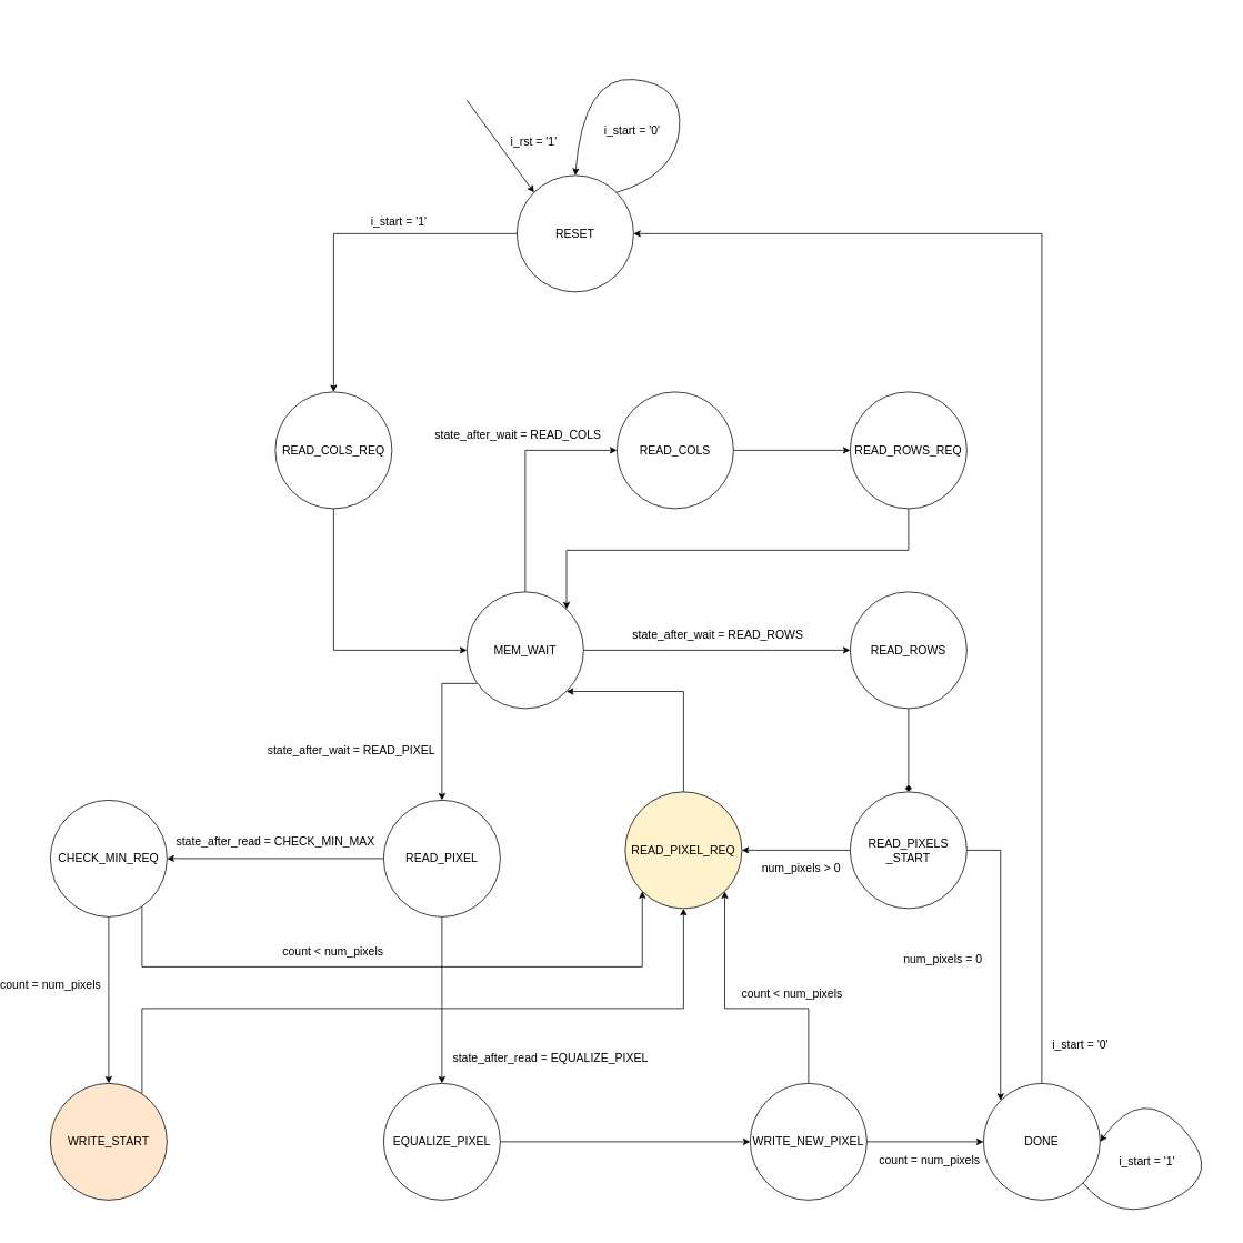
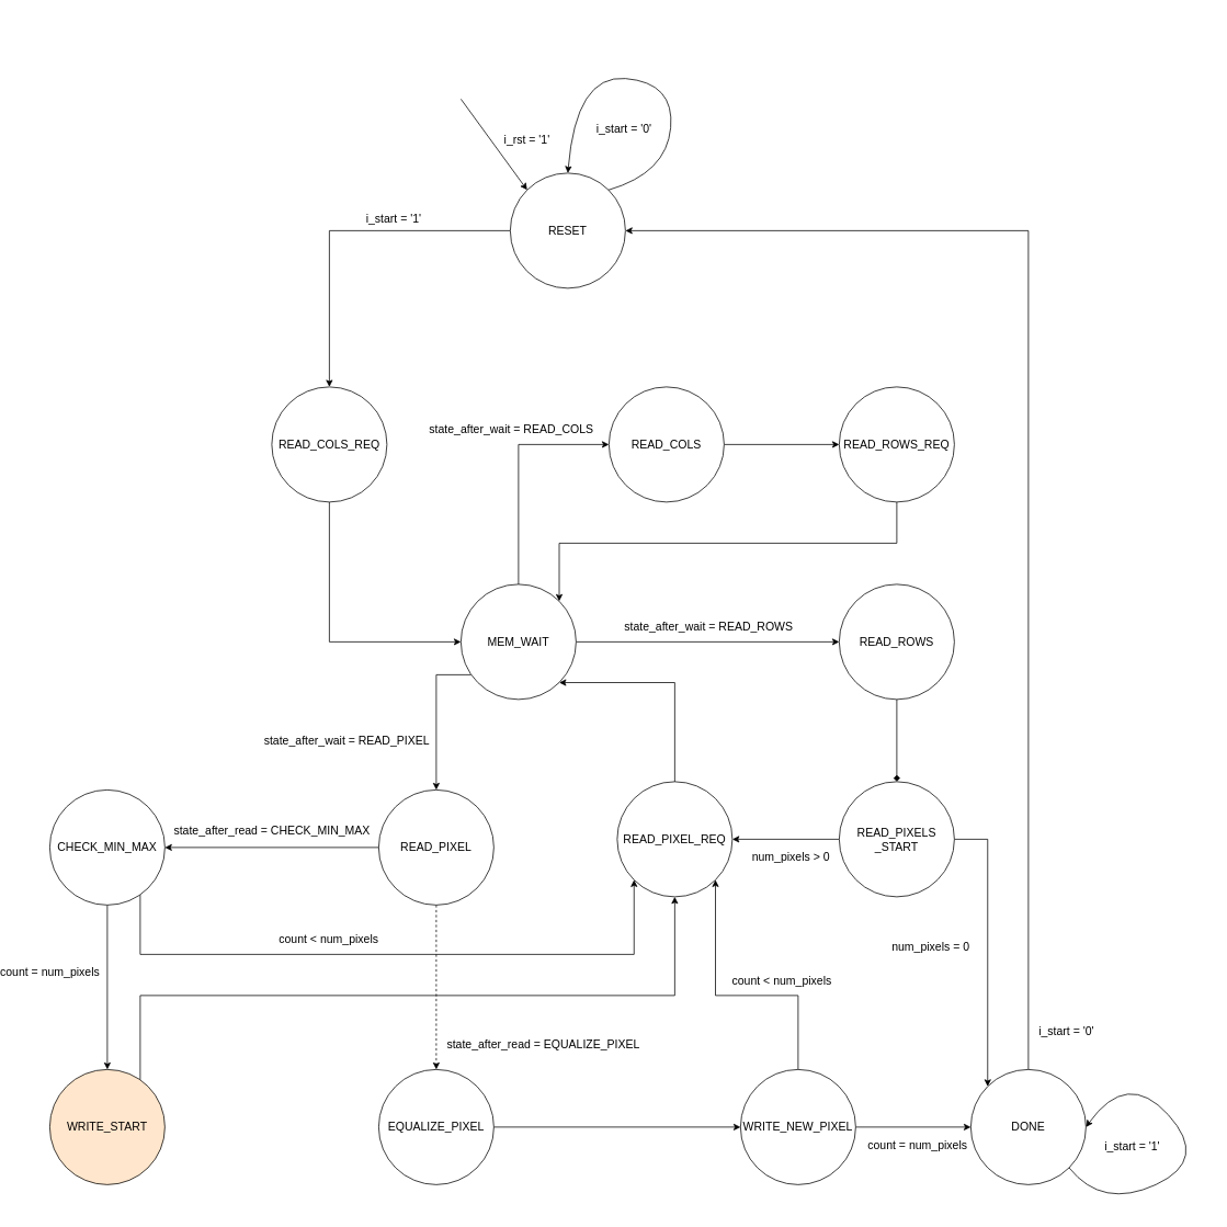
  <mxCell id="0" />
  <mxCell id="1" parent="0" />
  <mxCell id="2" style="edgeStyle=orthogonalEdgeStyle;rounded=0;orthogonalLoop=1;jettySize=auto;html=1;fontSize=14;" parent="1" source="3" target="5" edge="1"><mxGeometry relative="1" as="geometry" /></mxCell>
  <mxCell id="3" value="RESET" style="ellipse;whiteSpace=wrap;html=1;aspect=fixed;fontSize=14;" parent="1" vertex="1"><mxGeometry x="591" y="210" width="140" height="140" as="geometry" /></mxCell>
  <mxCell id="4" style="edgeStyle=orthogonalEdgeStyle;rounded=0;orthogonalLoop=1;jettySize=auto;html=1;entryX=0;entryY=0.5;entryDx=0;entryDy=0;fontSize=14;" parent="1" source="5" target="38" edge="1"><mxGeometry relative="1" as="geometry"><Array as="points"><mxPoint x="371" y="780" /></Array></mxGeometry></mxCell>
  <mxCell id="5" value="READ_COLS_REQ" style="ellipse;whiteSpace=wrap;html=1;aspect=fixed;fontSize=14;" parent="1" vertex="1"><mxGeometry x="301" y="470" width="140" height="140" as="geometry" /></mxCell>
  <mxCell id="6" style="edgeStyle=orthogonalEdgeStyle;rounded=0;orthogonalLoop=1;jettySize=auto;html=1;entryX=0;entryY=0.5;entryDx=0;entryDy=0;fontSize=14;" parent="1" source="7" target="9" edge="1"><mxGeometry relative="1" as="geometry" /></mxCell>
  <mxCell id="7" value="READ_COLS" style="ellipse;whiteSpace=wrap;html=1;aspect=fixed;fontSize=14;" parent="1" vertex="1"><mxGeometry x="711" y="470" width="140" height="140" as="geometry" /></mxCell>
  <mxCell id="8" style="edgeStyle=orthogonalEdgeStyle;rounded=0;orthogonalLoop=1;jettySize=auto;html=1;entryX=1;entryY=0;entryDx=0;entryDy=0;fontSize=14;" parent="1" source="9" target="38" edge="1"><mxGeometry relative="1" as="geometry"><Array as="points"><mxPoint x="1061" y="660" /><mxPoint x="651" y="660" /></Array></mxGeometry></mxCell>
  <mxCell id="9" value="READ_ROWS_REQ" style="ellipse;whiteSpace=wrap;html=1;aspect=fixed;fontSize=14;" parent="1" vertex="1"><mxGeometry x="991" y="470" width="140" height="140" as="geometry" /></mxCell>
  <mxCell id="10" style="edgeStyle=orthogonalEdgeStyle;rounded=0;orthogonalLoop=1;jettySize=auto;html=1;fontSize=14;endArrow=diamond;" parent="1" source="11" target="14" edge="1"><mxGeometry relative="1" as="geometry" /></mxCell>
  <mxCell id="11" value="READ_ROWS" style="ellipse;whiteSpace=wrap;html=1;aspect=fixed;fontSize=14;" parent="1" vertex="1"><mxGeometry x="991" y="710" width="140" height="140" as="geometry" /></mxCell>
  <mxCell id="12" style="edgeStyle=orthogonalEdgeStyle;rounded=0;orthogonalLoop=1;jettySize=auto;html=1;fontSize=14;" parent="1" source="14" target="31" edge="1"><mxGeometry relative="1" as="geometry" /></mxCell>
  <mxCell id="13" style="edgeStyle=orthogonalEdgeStyle;rounded=0;orthogonalLoop=1;jettySize=auto;html=1;entryX=0;entryY=0;entryDx=0;entryDy=0;fontSize=14;" parent="1" source="14" target="27" edge="1"><mxGeometry relative="1" as="geometry" /></mxCell>
  <mxCell id="14" value="READ_PIXELS&lt;br style=&quot;font-size: 14px;&quot;&gt;_START" style="ellipse;whiteSpace=wrap;html=1;aspect=fixed;fontSize=14;" parent="1" vertex="1"><mxGeometry x="991" y="950" width="140" height="140" as="geometry" /></mxCell>
  <mxCell id="15" style="edgeStyle=orthogonalEdgeStyle;rounded=0;orthogonalLoop=1;jettySize=auto;html=1;entryX=0.5;entryY=0;entryDx=0;entryDy=0;fontSize=14;" parent="1" source="18" target="20" edge="1"><mxGeometry relative="1" as="geometry" /></mxCell>
  <mxCell id="16" style="edgeStyle=orthogonalEdgeStyle;rounded=0;orthogonalLoop=1;jettySize=auto;html=1;entryX=0;entryY=1;entryDx=0;entryDy=0;fontSize=14;" parent="1" source="18" target="31" edge="1"><mxGeometry relative="1" as="geometry"><Array as="points"><mxPoint x="141" y="1160" /><mxPoint x="742" y="1160" /></Array></mxGeometry></mxCell>
  <mxCell id="17" value="count &amp;lt; num_pixels" style="edgeLabel;html=1;align=center;verticalAlign=middle;resizable=0;points=[];fontSize=14;" parent="16" vertex="1" connectable="0"><mxGeometry x="-0.226" y="1" relative="1" as="geometry"><mxPoint x="6.55" y="-19" as="offset" /></mxGeometry></mxCell>
- <mxCell id="18" value="CHECK_MIN_REQ" style="ellipse;whiteSpace=wrap;html=1;aspect=fixed;fontSize=14;" parent="1" vertex="1"><mxGeometry x="31" y="960" width="140" height="140" as="geometry" /></mxCell>
+ <mxCell id="18" value="CHECK_MIN_MAX" style="ellipse;whiteSpace=wrap;html=1;aspect=fixed;fontSize=14;" parent="1" vertex="1"><mxGeometry x="31" y="960" width="140" height="140" as="geometry" /></mxCell>
  <mxCell id="19" style="edgeStyle=orthogonalEdgeStyle;rounded=0;orthogonalLoop=1;jettySize=auto;html=1;entryX=0.5;entryY=1;entryDx=0;entryDy=0;fontSize=14;" parent="1" source="20" target="31" edge="1"><mxGeometry relative="1" as="geometry"><Array as="points"><mxPoint x="141" y="1210" /><mxPoint x="791" y="1210" /></Array></mxGeometry></mxCell>
  <mxCell id="20" value="WRITE_START" style="ellipse;whiteSpace=wrap;html=1;aspect=fixed;fontSize=14;fillColor=#ffe6cc;" parent="1" vertex="1"><mxGeometry x="31" y="1300" width="140" height="140" as="geometry" /></mxCell>
  <mxCell id="21" style="edgeStyle=orthogonalEdgeStyle;rounded=0;orthogonalLoop=1;jettySize=auto;html=1;fontSize=14;" parent="1" source="22" target="25" edge="1"><mxGeometry relative="1" as="geometry" /></mxCell>
  <mxCell id="22" value="EQUALIZE_PIXEL" style="ellipse;whiteSpace=wrap;html=1;aspect=fixed;fontSize=14;" parent="1" vertex="1"><mxGeometry x="431" y="1300" width="140" height="140" as="geometry" /></mxCell>
  <mxCell id="23" style="edgeStyle=orthogonalEdgeStyle;rounded=0;orthogonalLoop=1;jettySize=auto;html=1;entryX=1;entryY=1;entryDx=0;entryDy=0;fontSize=14;" parent="1" source="25" target="31" edge="1"><mxGeometry relative="1" as="geometry"><Array as="points"><mxPoint x="941" y="1210" /><mxPoint x="840" y="1210" /></Array></mxGeometry></mxCell>
  <mxCell id="24" style="edgeStyle=orthogonalEdgeStyle;rounded=0;orthogonalLoop=1;jettySize=auto;html=1;fontSize=14;" parent="1" source="25" target="27" edge="1"><mxGeometry relative="1" as="geometry" /></mxCell>
  <mxCell id="25" value="WRITE_NEW_PIXEL" style="ellipse;whiteSpace=wrap;html=1;aspect=fixed;fontSize=14;" parent="1" vertex="1"><mxGeometry x="871" y="1300" width="140" height="140" as="geometry" /></mxCell>
  <mxCell id="26" style="edgeStyle=orthogonalEdgeStyle;rounded=0;orthogonalLoop=1;jettySize=auto;html=1;entryX=1;entryY=0.5;entryDx=0;entryDy=0;fontSize=14;" parent="1" source="27" target="3" edge="1"><mxGeometry relative="1" as="geometry"><Array as="points"><mxPoint x="1221" y="280" /></Array></mxGeometry></mxCell>
  <mxCell id="27" value="DONE" style="ellipse;whiteSpace=wrap;html=1;aspect=fixed;fontSize=14;" parent="1" vertex="1"><mxGeometry x="1151" y="1300" width="140" height="140" as="geometry" /></mxCell>
  <mxCell id="28" value="" style="endArrow=classic;html=1;entryX=0;entryY=0;entryDx=0;entryDy=0;fontSize=14;" parent="1" target="3" edge="1"><mxGeometry width="50" height="50" relative="1" as="geometry"><mxPoint x="531" y="120" as="sourcePoint" /><mxPoint x="661" y="290" as="targetPoint" /></mxGeometry></mxCell>
  <mxCell id="29" value="i_rst = '1'" style="edgeLabel;html=1;align=center;verticalAlign=middle;resizable=0;points=[];fontSize=14;" parent="28" vertex="1" connectable="0"><mxGeometry x="0.309" y="-3" relative="1" as="geometry"><mxPoint x="29.43" y="-24.51" as="offset" /></mxGeometry></mxCell>
  <mxCell id="30" style="edgeStyle=orthogonalEdgeStyle;rounded=0;orthogonalLoop=1;jettySize=auto;html=1;entryX=1;entryY=1;entryDx=0;entryDy=0;fontSize=14;" parent="1" source="31" target="38" edge="1"><mxGeometry relative="1" as="geometry"><Array as="points"><mxPoint x="791" y="830" /></Array></mxGeometry></mxCell>
- <mxCell id="31" value="READ_PIXEL_REQ" style="ellipse;whiteSpace=wrap;html=1;aspect=fixed;fontSize=14;fillColor=#fff2cc;" parent="1" vertex="1"><mxGeometry x="721" y="950" width="140" height="140" as="geometry" /></mxCell>
+ <mxCell id="31" value="READ_PIXEL_REQ" style="ellipse;whiteSpace=wrap;html=1;aspect=fixed;fontSize=14;" parent="1" vertex="1"><mxGeometry x="721" y="950" width="140" height="140" as="geometry" /></mxCell>
  <mxCell id="32" style="edgeStyle=orthogonalEdgeStyle;rounded=0;orthogonalLoop=1;jettySize=auto;html=1;entryX=0;entryY=0.5;entryDx=0;entryDy=0;fontSize=14;" parent="1" source="38" target="7" edge="1"><mxGeometry relative="1" as="geometry"><Array as="points"><mxPoint x="601" y="540" /></Array></mxGeometry></mxCell>
  <mxCell id="33" value="state_after_wait = READ_COLS" style="edgeLabel;html=1;align=center;verticalAlign=middle;resizable=0;points=[];fontSize=14;horizontal=1;" parent="32" vertex="1" connectable="0"><mxGeometry x="-0.114" y="-4" relative="1" as="geometry"><mxPoint x="-14" y="-66" as="offset" /></mxGeometry></mxCell>
  <mxCell id="34" style="edgeStyle=orthogonalEdgeStyle;rounded=0;orthogonalLoop=1;jettySize=auto;html=1;entryX=0;entryY=0.5;entryDx=0;entryDy=0;fontSize=14;" parent="1" source="38" target="11" edge="1"><mxGeometry relative="1" as="geometry" /></mxCell>
  <mxCell id="35" value="state_after_wait = READ_ROWS" style="edgeLabel;html=1;align=center;verticalAlign=middle;resizable=0;points=[];fontSize=14;" parent="34" vertex="1" connectable="0"><mxGeometry x="-0.369" relative="1" as="geometry"><mxPoint x="59" y="-20" as="offset" /></mxGeometry></mxCell>
  <mxCell id="36" style="edgeStyle=orthogonalEdgeStyle;rounded=0;orthogonalLoop=1;jettySize=auto;html=1;fontSize=14;" parent="1" source="38" target="41" edge="1"><mxGeometry relative="1" as="geometry"><Array as="points"><mxPoint x="501" y="820" /></Array></mxGeometry></mxCell>
  <mxCell id="37" value="state_after_wait = READ_PIXEL" style="edgeLabel;html=1;align=center;verticalAlign=middle;resizable=0;points=[];fontSize=14;" parent="36" vertex="1" connectable="0"><mxGeometry x="-0.205" y="-1" relative="1" as="geometry"><mxPoint x="-109" y="49.55" as="offset" /></mxGeometry></mxCell>
  <mxCell id="38" value="MEM_WAIT" style="ellipse;whiteSpace=wrap;html=1;aspect=fixed;fontSize=14;" parent="1" vertex="1"><mxGeometry x="531" y="710" width="140" height="140" as="geometry" /></mxCell>
  <mxCell id="39" style="edgeStyle=orthogonalEdgeStyle;rounded=0;orthogonalLoop=1;jettySize=auto;html=1;fontSize=14;" parent="1" source="41" target="18" edge="1"><mxGeometry relative="1" as="geometry" /></mxCell>
- <mxCell id="40" style="edgeStyle=orthogonalEdgeStyle;rounded=0;orthogonalLoop=1;jettySize=auto;html=1;fontSize=14;" parent="1" source="41" target="22" edge="1"><mxGeometry relative="1" as="geometry" /></mxCell>
+ <mxCell id="40" style="edgeStyle=orthogonalEdgeStyle;rounded=0;orthogonalLoop=1;jettySize=auto;html=1;fontSize=14;dashed=1;" parent="1" source="41" target="22" edge="1"><mxGeometry relative="1" as="geometry" /></mxCell>
  <mxCell id="41" value="READ_PIXEL" style="ellipse;whiteSpace=wrap;html=1;aspect=fixed;fontSize=14;" parent="1" vertex="1"><mxGeometry x="431" y="960" width="140" height="140" as="geometry" /></mxCell>
  <mxCell id="42" value="count &amp;lt; num_pixels" style="edgeLabel;html=1;align=center;verticalAlign=middle;resizable=0;points=[];fontSize=14;" parent="1" vertex="1" connectable="0"><mxGeometry x="910.998" y="1190" as="geometry"><mxPoint x="10" y="1" as="offset" /></mxGeometry></mxCell>
  <mxCell id="43" value="count =&amp;nbsp;num_pixels" style="edgeLabel;html=1;align=center;verticalAlign=middle;resizable=0;points=[];fontSize=14;" parent="1" vertex="1" connectable="0"><mxGeometry x="1075.998" y="1390" as="geometry"><mxPoint x="10" y="1" as="offset" /></mxGeometry></mxCell>
  <mxCell id="44" value="count =&amp;nbsp;num_pixels" style="edgeLabel;html=1;align=center;verticalAlign=middle;resizable=0;points=[];fontSize=14;" parent="1" vertex="1" connectable="0"><mxGeometry x="20.998" y="1180" as="geometry"><mxPoint x="10" y="1" as="offset" /></mxGeometry></mxCell>
  <mxCell id="45" value="state_after_read = CHECK_MIN_MAX" style="edgeLabel;html=1;align=center;verticalAlign=middle;resizable=0;points=[];fontSize=14;" parent="1" vertex="1" connectable="0"><mxGeometry x="300.996" y="1009.995" as="geometry" /></mxCell>
  <mxCell id="46" value="state_after_read = EQUALIZE_PIXEL&lt;br&gt;" style="edgeLabel;html=1;align=center;verticalAlign=middle;resizable=0;points=[];fontSize=14;" parent="1" vertex="1" connectable="0"><mxGeometry x="630.996" y="1269.995" as="geometry" /></mxCell>
  <mxCell id="47" value="i_start = '0'" style="edgeLabel;html=1;align=center;verticalAlign=middle;resizable=0;points=[];fontSize=14;" parent="1" vertex="1" connectable="0"><mxGeometry x="731" y="160" as="geometry"><mxPoint x="-3" y="-5" as="offset" /></mxGeometry></mxCell>
  <mxCell id="48" value="" style="curved=1;endArrow=classic;html=1;fontSize=14;entryX=0.5;entryY=0;entryDx=0;entryDy=0;exitX=1;exitY=0;exitDx=0;exitDy=0;" parent="1" source="3" target="3" edge="1"><mxGeometry width="50" height="50" relative="1" as="geometry"><mxPoint x="691" y="640" as="sourcePoint" /><mxPoint x="741" y="590" as="targetPoint" /><Array as="points"><mxPoint x="781" y="210" /><mxPoint x="791" y="100" /><mxPoint x="671" y="90" /></Array></mxGeometry></mxCell>
  <mxCell id="49" value="i_start = '1'" style="edgeLabel;html=1;align=center;verticalAlign=middle;resizable=0;points=[];fontSize=14;" parent="1" vertex="1" connectable="0"><mxGeometry x="451" y="270" as="geometry"><mxPoint x="-3" y="-5" as="offset" /></mxGeometry></mxCell>
  <mxCell id="50" value="num_pixels = 0" style="edgeLabel;html=1;align=center;verticalAlign=middle;resizable=0;points=[];fontSize=14;" parent="1" vertex="1" connectable="0"><mxGeometry x="1090.998" y="1150" as="geometry"><mxPoint x="11" as="offset" /></mxGeometry></mxCell>
  <mxCell id="51" value="num_pixels &amp;gt;&amp;nbsp;0" style="edgeLabel;html=1;align=center;verticalAlign=middle;resizable=0;points=[];fontSize=14;" parent="1" vertex="1" connectable="0"><mxGeometry x="920.998" y="1040" as="geometry"><mxPoint x="11" as="offset" /></mxGeometry></mxCell>
  <mxCell id="52" value="" style="curved=1;endArrow=classic;html=1;exitX=1;exitY=1;exitDx=0;exitDy=0;entryX=1;entryY=0.5;entryDx=0;entryDy=0;" edge="1" parent="1" source="27" target="27"><mxGeometry width="50" height="50" relative="1" as="geometry"><mxPoint x="541" y="1620" as="sourcePoint" /><mxPoint x="591" y="1570" as="targetPoint" /><Array as="points"><mxPoint x="1311" y="1470" /><mxPoint x="1441" y="1410" /><mxPoint x="1341" y="1300" /></Array></mxGeometry></mxCell>
  <mxCell id="53" value="i_start = '1'" style="edgeLabel;html=1;align=center;verticalAlign=middle;resizable=0;points=[];fontSize=14;" vertex="1" connectable="0" parent="1"><mxGeometry x="751" y="160" as="geometry"><mxPoint x="595" y="1233" as="offset" /></mxGeometry></mxCell>
  <mxCell id="54" value="i_start = '0'" style="edgeLabel;html=1;align=center;verticalAlign=middle;resizable=0;points=[];fontSize=14;" vertex="1" connectable="0" parent="1"><mxGeometry x="671" y="20" as="geometry"><mxPoint x="595" y="1233" as="offset" /></mxGeometry></mxCell>
